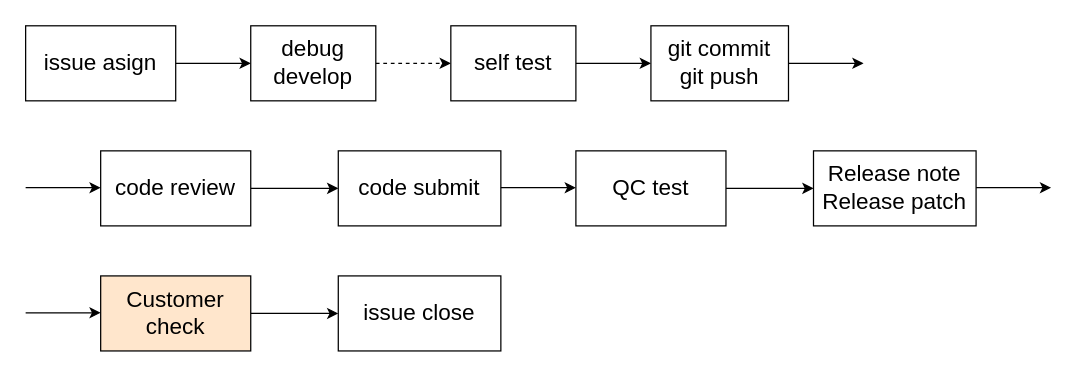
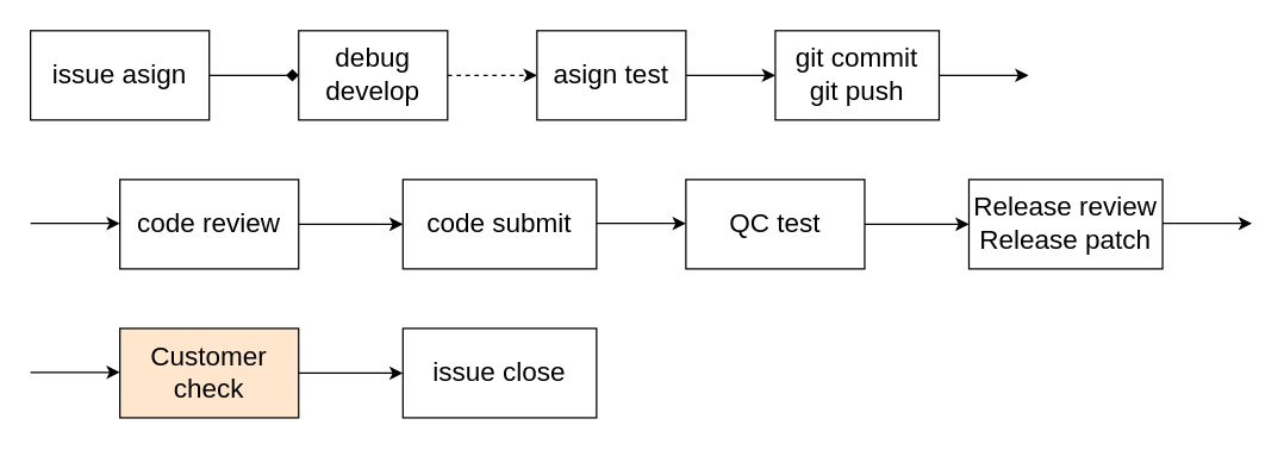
  <mxCell id="0" />
  <mxCell id="1" parent="0" />
  <mxCell id="2" style="edgeStyle=orthogonalEdgeStyle;rounded=0;orthogonalLoop=1;jettySize=auto;html=1;entryX=0;entryY=0.5;entryDx=0;entryDy=0;fontSize=18;dashed=1;" edge="1" parent="1" source="3" target="7"><mxGeometry relative="1" as="geometry" /></mxCell>
  <mxCell id="3" value="debug&lt;br style=&quot;font-size: 18px;&quot;&gt;develop" style="rounded=0;whiteSpace=wrap;html=1;fontSize=18;" vertex="1" parent="1"><mxGeometry x="200" y="20" width="100" height="60" as="geometry" /></mxCell>
  <mxCell id="4" style="edgeStyle=orthogonalEdgeStyle;rounded=0;orthogonalLoop=1;jettySize=auto;html=1;entryX=0;entryY=0.5;entryDx=0;entryDy=0;fontSize=18;" edge="1" parent="1" source="5"><mxGeometry relative="1" as="geometry"><mxPoint x="690" y="50" as="targetPoint" /></mxGeometry></mxCell>
  <mxCell id="5" value="git commit&lt;br style=&quot;font-size: 18px;&quot;&gt;git push" style="rounded=0;whiteSpace=wrap;html=1;fontSize=18;" vertex="1" parent="1"><mxGeometry x="520" y="20" width="110" height="60" as="geometry" /></mxCell>
  <mxCell id="6" style="edgeStyle=orthogonalEdgeStyle;rounded=0;orthogonalLoop=1;jettySize=auto;html=1;fontSize=18;" edge="1" parent="1" source="7" target="5"><mxGeometry relative="1" as="geometry" /></mxCell>
- <mxCell id="7" value="self test" style="rounded=0;whiteSpace=wrap;html=1;fontSize=18;" vertex="1" parent="1"><mxGeometry x="360" y="20" width="100" height="60" as="geometry" /></mxCell>
- <mxCell id="8" style="edgeStyle=orthogonalEdgeStyle;rounded=0;orthogonalLoop=1;jettySize=auto;html=1;entryX=0;entryY=0.5;entryDx=0;entryDy=0;fontSize=18;" edge="1" parent="1" source="9" target="3"><mxGeometry relative="1" as="geometry" /></mxCell>
+ <mxCell id="7" value="asign test" style="rounded=0;whiteSpace=wrap;html=1;fontSize=18;" vertex="1" parent="1"><mxGeometry x="360" y="20" width="100" height="60" as="geometry" /></mxCell>
+ <mxCell id="8" style="edgeStyle=orthogonalEdgeStyle;rounded=0;orthogonalLoop=1;jettySize=auto;html=1;entryX=0;entryY=0.5;entryDx=0;entryDy=0;fontSize=18;endArrow=diamond;" edge="1" parent="1" source="9" target="3"><mxGeometry relative="1" as="geometry" /></mxCell>
  <mxCell id="9" value="issue asign" style="rounded=0;whiteSpace=wrap;html=1;fontSize=18;" vertex="1" parent="1"><mxGeometry x="20" y="20" width="120" height="60" as="geometry" /></mxCell>
  <mxCell id="10" style="edgeStyle=orthogonalEdgeStyle;rounded=0;orthogonalLoop=1;jettySize=auto;html=1;entryX=0;entryY=0.5;entryDx=0;entryDy=0;fontSize=18;" edge="1" parent="1" source="11" target="12"><mxGeometry relative="1" as="geometry" /></mxCell>
  <mxCell id="11" value="code review" style="rounded=0;whiteSpace=wrap;html=1;fontSize=18;" vertex="1" parent="1"><mxGeometry x="80" y="120" width="120" height="60" as="geometry" /></mxCell>
  <mxCell id="12" value="code submit" style="rounded=0;whiteSpace=wrap;html=1;fontSize=18;" vertex="1" parent="1"><mxGeometry x="270" y="120" width="130" height="60" as="geometry" /></mxCell>
  <mxCell id="13" style="edgeStyle=orthogonalEdgeStyle;rounded=0;orthogonalLoop=1;jettySize=auto;html=1;entryX=0;entryY=0.5;entryDx=0;entryDy=0;fontSize=18;" edge="1" parent="1"><mxGeometry relative="1" as="geometry"><mxPoint x="20" y="149.5" as="sourcePoint" /><mxPoint x="80" y="149.5" as="targetPoint" /></mxGeometry></mxCell>
  <mxCell id="14" style="edgeStyle=orthogonalEdgeStyle;rounded=0;orthogonalLoop=1;jettySize=auto;html=1;entryX=0;entryY=0.5;entryDx=0;entryDy=0;fontSize=18;" edge="1" parent="1" source="15" target="16"><mxGeometry relative="1" as="geometry" /></mxCell>
  <mxCell id="15" value="QC test" style="rounded=0;whiteSpace=wrap;html=1;fontSize=18;" vertex="1" parent="1"><mxGeometry x="460" y="120" width="120" height="60" as="geometry" /></mxCell>
- <mxCell id="16" value="Release note&lt;br&gt;Release patch" style="rounded=0;whiteSpace=wrap;html=1;fontSize=18;" vertex="1" parent="1"><mxGeometry x="650" y="120" width="130" height="60" as="geometry" /></mxCell>
+ <mxCell id="16" value="Release review&lt;br&gt;Release patch" style="rounded=0;whiteSpace=wrap;html=1;fontSize=18;" vertex="1" parent="1"><mxGeometry x="650" y="120" width="130" height="60" as="geometry" /></mxCell>
  <mxCell id="17" style="edgeStyle=orthogonalEdgeStyle;rounded=0;orthogonalLoop=1;jettySize=auto;html=1;entryX=0;entryY=0.5;entryDx=0;entryDy=0;fontSize=18;" edge="1" parent="1"><mxGeometry relative="1" as="geometry"><mxPoint x="400" y="149.5" as="sourcePoint" /><mxPoint x="460" y="149.5" as="targetPoint" /></mxGeometry></mxCell>
  <mxCell id="18" style="edgeStyle=orthogonalEdgeStyle;rounded=0;orthogonalLoop=1;jettySize=auto;html=1;entryX=0;entryY=0.5;entryDx=0;entryDy=0;fontSize=18;" edge="1" parent="1" source="19" target="20"><mxGeometry relative="1" as="geometry" /></mxCell>
  <mxCell id="19" value="Customer check" style="rounded=0;whiteSpace=wrap;html=1;fontSize=18;fillColor=#ffe6cc;" vertex="1" parent="1"><mxGeometry x="80" y="220" width="120" height="60" as="geometry" /></mxCell>
  <mxCell id="20" value="issue close" style="rounded=0;whiteSpace=wrap;html=1;fontSize=18;" vertex="1" parent="1"><mxGeometry x="270" y="220" width="130" height="60" as="geometry" /></mxCell>
  <mxCell id="21" style="edgeStyle=orthogonalEdgeStyle;rounded=0;orthogonalLoop=1;jettySize=auto;html=1;entryX=0;entryY=0.5;entryDx=0;entryDy=0;fontSize=18;" edge="1" parent="1"><mxGeometry relative="1" as="geometry"><mxPoint x="20" y="249.5" as="sourcePoint" /><mxPoint x="80" y="249.5" as="targetPoint" /></mxGeometry></mxCell>
  <mxCell id="22" style="edgeStyle=orthogonalEdgeStyle;rounded=0;orthogonalLoop=1;jettySize=auto;html=1;entryX=0;entryY=0.5;entryDx=0;entryDy=0;fontSize=18;" edge="1" parent="1"><mxGeometry relative="1" as="geometry"><mxPoint x="780" y="149.5" as="sourcePoint" /><mxPoint x="840" y="149.5" as="targetPoint" /></mxGeometry></mxCell>
